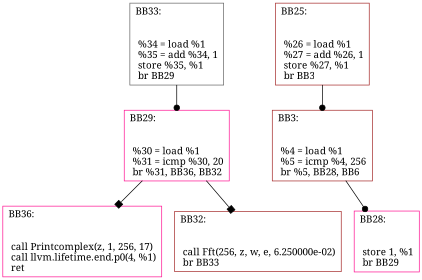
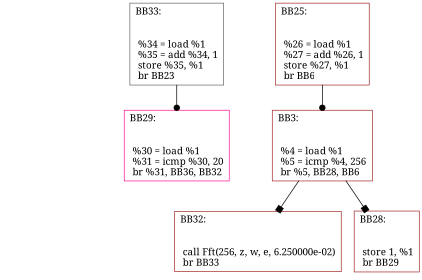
  digraph {
    fontname="Noto Serif"
    node [color=brown fontname="Noto Serif" shape=record]
    edge [arrowhead=dot fontname="Noto Serif"]
    n1 [label="{BB3:\l\l\n	 %4 = load  %1\l	 %5 = icmp  %4,  256\l	 br %5, BB28, BB6\l	}"]
-   n2 [color=deeppink label="{BB28:\l\l\n	 store  1,  %1\l	 br BB29\l	}"]
-   n3 [label="{BB25:\l\l\n	 %26 = load  %1\l	 %27 = add  %26,  1\l	 store  %27,  %1\l	 br BB3\l	}"]
+   n2 [label="{BB28:\l\l\n	 store  1,  %1\l	 br BB29\l	}"]
+   n3 [label="{BB25:\l\l\n	 %26 = load  %1\l	 %27 = add  %26,  1\l	 store  %27,  %1\l	 br BB6\l	}"]
    n4 [color=deeppink label="{BB29:\l\l\n	 %30 = load  %1\l	 %31 = icmp  %30,  20\l	 br %31, BB36, BB32\l	}"]
    n5 [label="{BB32:\l\l\n	 call Fft(256, z, w, e, 6.250000e-02)\l	 br BB33\l	}"]
-   n6 [color=deeppink label="{BB36:\l\l\n	 call Printcomplex(z, 1, 256, 17)\l	 call llvm.lifetime.end.p0(4, %1)\l	 ret \l	}"]
-   n7 [color=gray40 label="{BB33:\l\l\n	 %34 = load  %1\l	 %35 = add  %34,  1\l	 store  %35,  %1\l	 br BB29\l	}"]
-   n1 -> n2
+   n7 [color=gray40 label="{BB33:\l\l\n	 %34 = load  %1\l	 %35 = add  %34,  1\l	 store  %35,  %1\l	 br BB23\l	}"]
+   n1 -> n2 [arrowhead=box]
    n3 -> n1
-   n4 -> n5 [arrowhead=box]
-   n4 -> n6 [arrowhead=box]
+   n1 -> n5 [arrowhead=box]
    n7 -> n4
  }
